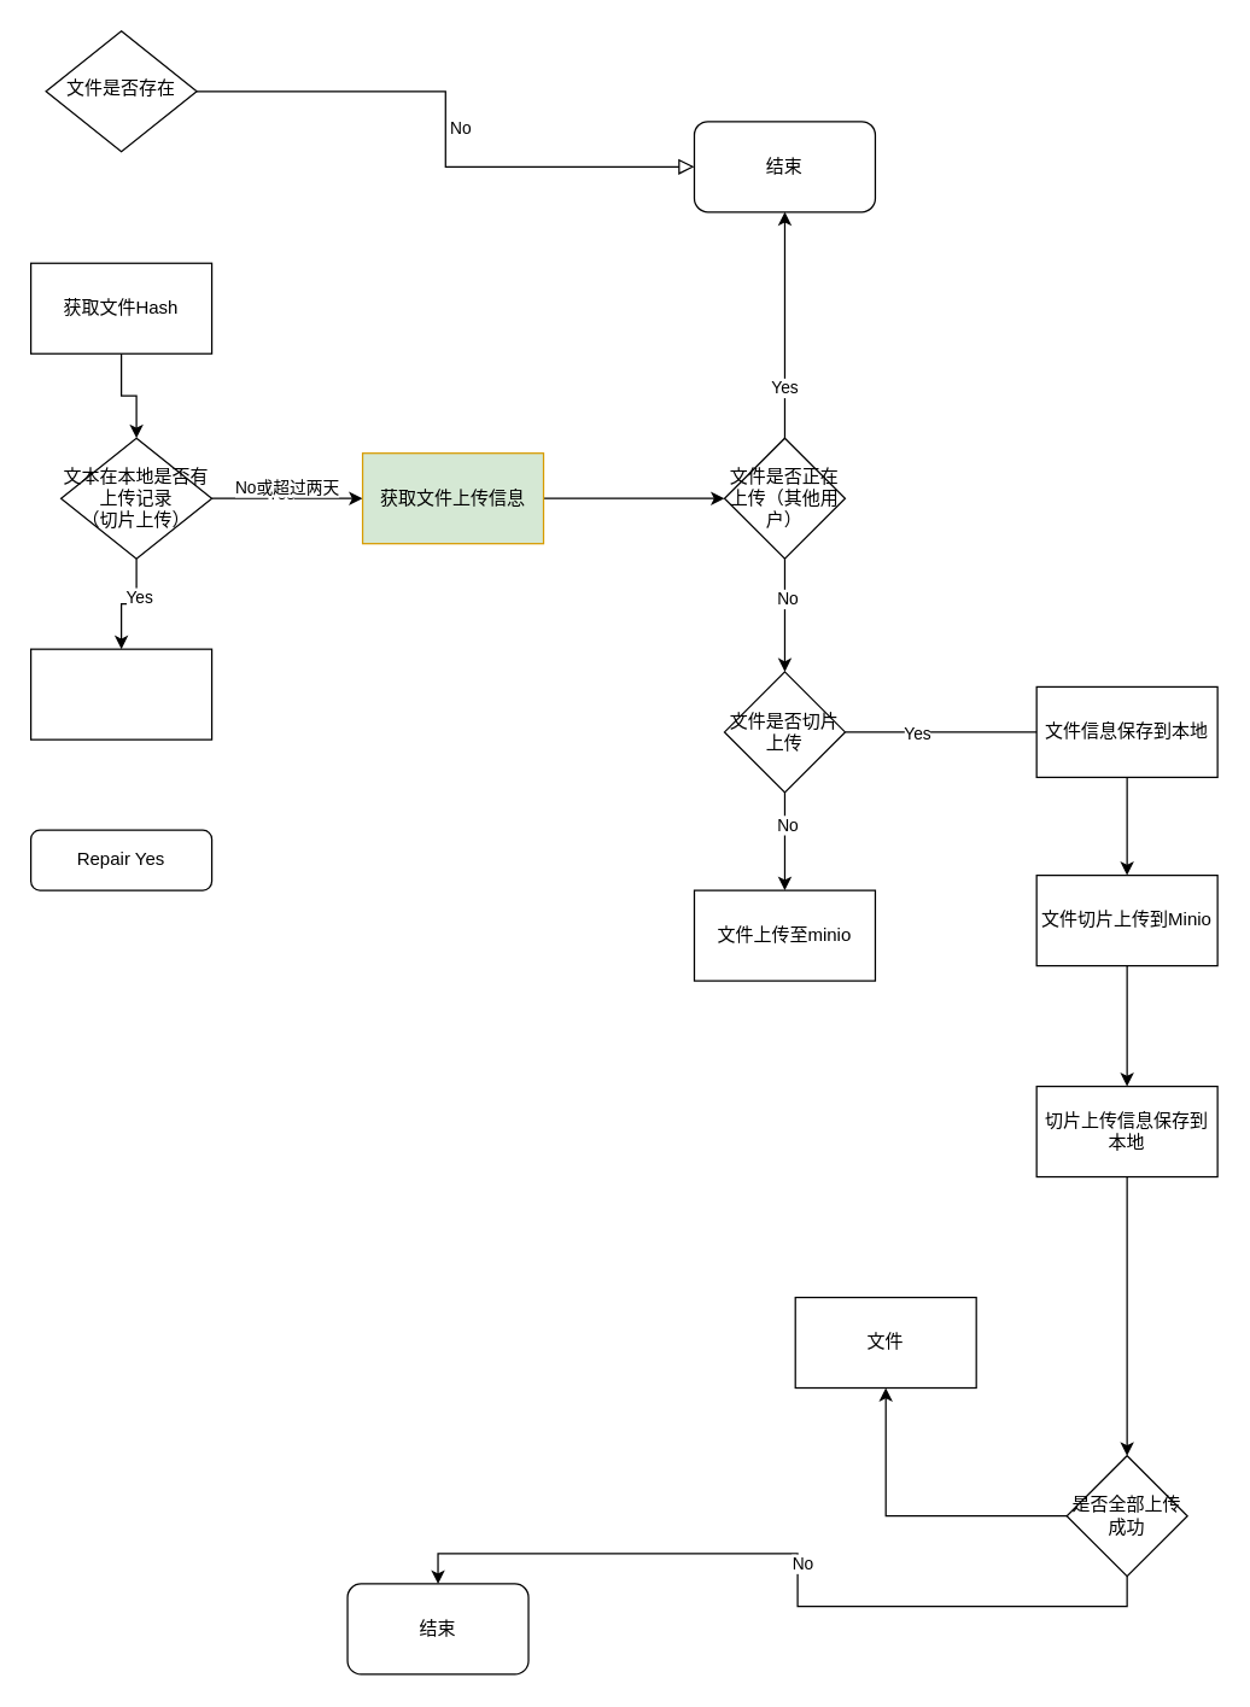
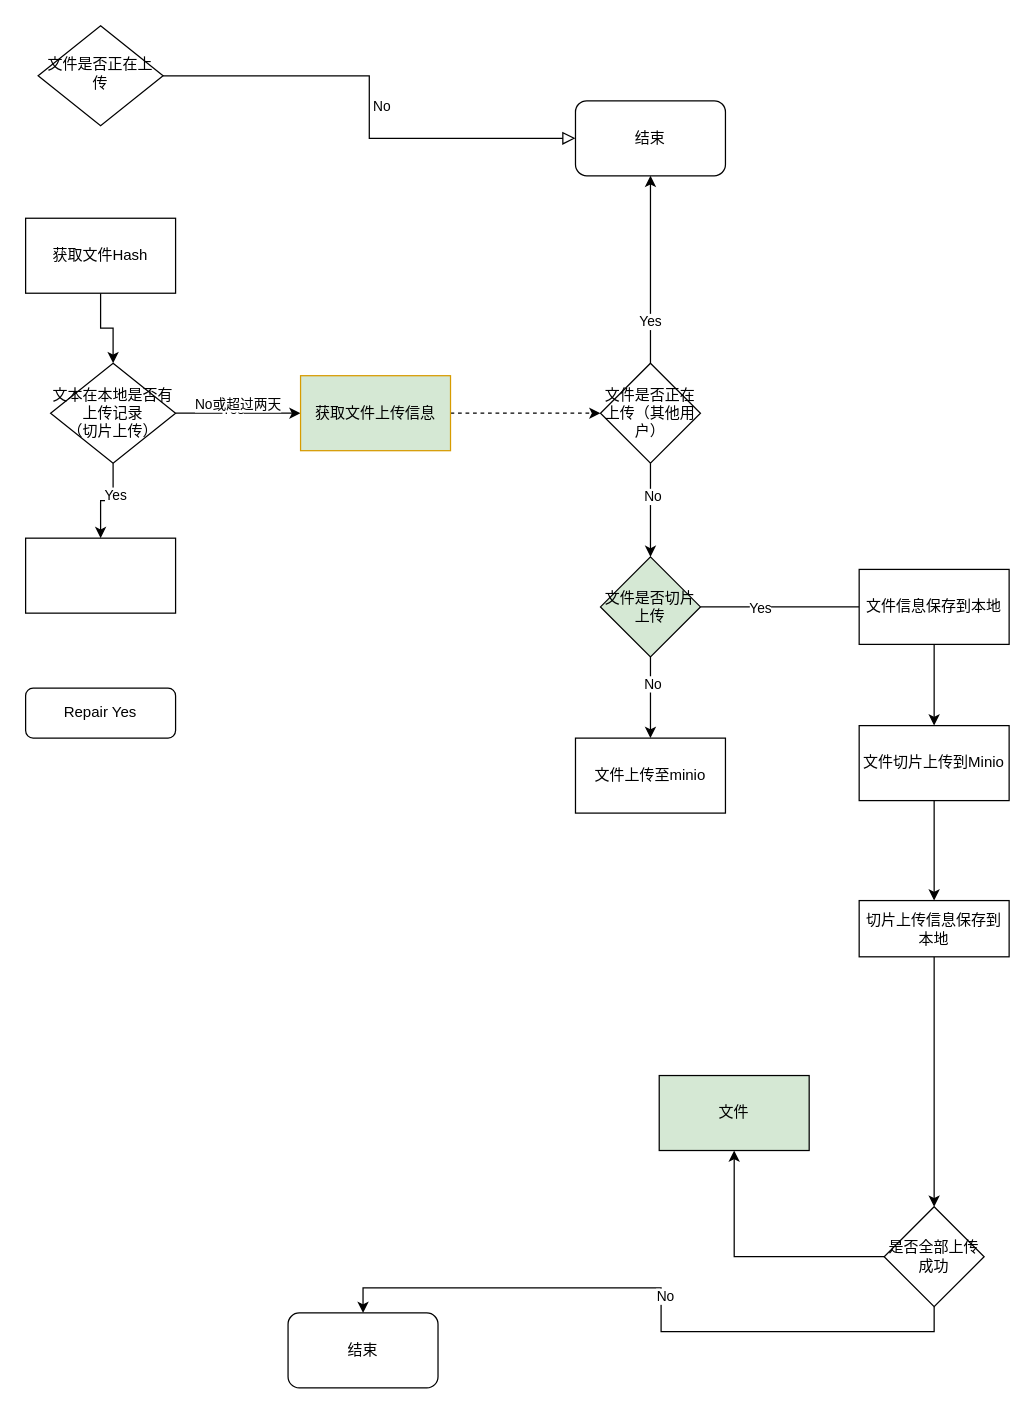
  <mxCell id="0" />
  <mxCell id="1" parent="0" />
  <mxCell id="2" value="No" style="edgeStyle=orthogonalEdgeStyle;rounded=0;html=1;jettySize=auto;orthogonalLoop=1;fontSize=11;endArrow=block;endFill=0;endSize=8;strokeWidth=1;shadow=0;labelBackgroundColor=none;entryX=0;entryY=0.5;entryDx=0;entryDy=0;" parent="1" source="3" target="5" edge="1"><mxGeometry y="10" relative="1" as="geometry"><mxPoint as="offset" /><mxPoint x="180" y="60" as="targetPoint" /></mxGeometry></mxCell>
- <mxCell id="3" value="文件是否存在" style="rhombus;whiteSpace=wrap;html=1;shadow=0;fontFamily=Helvetica;fontSize=12;align=center;strokeWidth=1;spacing=6;spacingTop=-4;" parent="1" vertex="1"><mxGeometry x="30" y="20" width="100" height="80" as="geometry" /></mxCell>
+ <mxCell id="3" value="文件是否正在上传" style="rhombus;whiteSpace=wrap;html=1;shadow=0;fontFamily=Helvetica;fontSize=12;align=center;strokeWidth=1;spacing=6;spacingTop=-4;" parent="1" vertex="1"><mxGeometry x="30" y="20" width="100" height="80" as="geometry" /></mxCell>
  <mxCell id="4" value="Repair Yes" style="rounded=1;whiteSpace=wrap;html=1;fontSize=12;glass=0;strokeWidth=1;shadow=0;" parent="1" vertex="1"><mxGeometry x="20" y="550" width="120" height="40" as="geometry" /></mxCell>
  <mxCell id="5" value="结束" style="rounded=1;whiteSpace=wrap;html=1;" vertex="1" parent="1"><mxGeometry x="460" y="80" width="120" height="60" as="geometry" /></mxCell>
  <mxCell id="6" value="" style="edgeStyle=orthogonalEdgeStyle;rounded=0;orthogonalLoop=1;jettySize=auto;html=1;" edge="1" parent="1" source="7" target="13"><mxGeometry relative="1" as="geometry" /></mxCell>
  <mxCell id="7" value="获取文件Hash" style="rounded=0;whiteSpace=wrap;html=1;" vertex="1" parent="1"><mxGeometry x="20" y="174" width="120" height="60" as="geometry" /></mxCell>
  <mxCell id="8" value="" style="edgeStyle=orthogonalEdgeStyle;rounded=0;orthogonalLoop=1;jettySize=auto;html=1;" edge="1" parent="1" source="13" target="15"><mxGeometry relative="1" as="geometry" /></mxCell>
  <mxCell id="9" value="Yes" style="edgeLabel;html=1;align=center;verticalAlign=middle;resizable=0;points=[];" vertex="1" connectable="0" parent="8"><mxGeometry x="-0.106" y="4" relative="1" as="geometry"><mxPoint as="offset" /></mxGeometry></mxCell>
  <mxCell id="10" value="No或超过两天" style="edgeLabel;html=1;align=center;verticalAlign=middle;resizable=0;points=[];" vertex="1" connectable="0" parent="8"><mxGeometry x="-0.017" y="8" relative="1" as="geometry"><mxPoint as="offset" /></mxGeometry></mxCell>
  <mxCell id="11" style="edgeStyle=orthogonalEdgeStyle;rounded=0;orthogonalLoop=1;jettySize=auto;html=1;exitX=0.5;exitY=1;exitDx=0;exitDy=0;entryX=0.5;entryY=0;entryDx=0;entryDy=0;" edge="1" parent="1" source="13" target="16"><mxGeometry relative="1" as="geometry" /></mxCell>
  <mxCell id="12" value="Yes" style="edgeLabel;html=1;align=center;verticalAlign=middle;resizable=0;points=[];" vertex="1" connectable="0" parent="11"><mxGeometry x="-0.3" y="1" relative="1" as="geometry"><mxPoint as="offset" /></mxGeometry></mxCell>
  <mxCell id="13" value="文本在本地是否有上传记录&lt;br&gt;（切片上传）" style="rhombus;whiteSpace=wrap;html=1;" vertex="1" parent="1"><mxGeometry x="40" y="290" width="100" height="80" as="geometry" /></mxCell>
- <mxCell id="14" value="" style="edgeStyle=orthogonalEdgeStyle;rounded=0;orthogonalLoop=1;jettySize=auto;html=1;" edge="1" parent="1" source="15" target="29"><mxGeometry relative="1" as="geometry" /></mxCell>
+ <mxCell id="14" value="" style="edgeStyle=orthogonalEdgeStyle;rounded=0;orthogonalLoop=1;jettySize=auto;html=1;dashed=1;" edge="1" parent="1" source="15" target="29"><mxGeometry relative="1" as="geometry" /></mxCell>
  <mxCell id="15" value="获取文件上传信息" style="whiteSpace=wrap;html=1;fillColor=#d5e8d4;strokeColor=#d79b00;" vertex="1" parent="1"><mxGeometry x="240" y="300" width="120" height="60" as="geometry" /></mxCell>
  <mxCell id="16" value="" style="whiteSpace=wrap;html=1;" vertex="1" parent="1"><mxGeometry x="20" y="430" width="120" height="60" as="geometry" /></mxCell>
  <mxCell id="17" value="" style="edgeStyle=orthogonalEdgeStyle;rounded=0;orthogonalLoop=1;jettySize=auto;html=1;endArrow=none;" edge="1" parent="1" source="21" target="23"><mxGeometry relative="1" as="geometry" /></mxCell>
  <mxCell id="18" value="Yes" style="edgeLabel;html=1;align=center;verticalAlign=middle;resizable=0;points=[];" vertex="1" connectable="0" parent="17"><mxGeometry x="-0.267" relative="1" as="geometry"><mxPoint as="offset" /></mxGeometry></mxCell>
  <mxCell id="19" value="" style="edgeStyle=orthogonalEdgeStyle;rounded=0;orthogonalLoop=1;jettySize=auto;html=1;" edge="1" parent="1" source="21" target="24"><mxGeometry relative="1" as="geometry" /></mxCell>
  <mxCell id="20" value="No" style="edgeLabel;html=1;align=center;verticalAlign=middle;resizable=0;points=[];" vertex="1" connectable="0" parent="19"><mxGeometry x="-0.367" y="1" relative="1" as="geometry"><mxPoint as="offset" /></mxGeometry></mxCell>
- <mxCell id="21" value="文件是否切片上传" style="rhombus;whiteSpace=wrap;html=1;" vertex="1" parent="1"><mxGeometry x="480" y="445" width="80" height="80" as="geometry" /></mxCell>
+ <mxCell id="21" value="文件是否切片上传" style="rhombus;whiteSpace=wrap;html=1;fillColor=#d5e8d4;" vertex="1" parent="1"><mxGeometry x="480" y="445" width="80" height="80" as="geometry" /></mxCell>
  <mxCell id="22" value="" style="edgeStyle=orthogonalEdgeStyle;rounded=0;orthogonalLoop=1;jettySize=auto;html=1;" edge="1" parent="1" source="23" target="31"><mxGeometry relative="1" as="geometry" /></mxCell>
  <mxCell id="23" value="文件信息保存到本地" style="whiteSpace=wrap;html=1;" vertex="1" parent="1"><mxGeometry x="687" y="455" width="120" height="60" as="geometry" /></mxCell>
  <mxCell id="24" value="文件上传至minio" style="whiteSpace=wrap;html=1;" vertex="1" parent="1"><mxGeometry x="460" y="590" width="120" height="60" as="geometry" /></mxCell>
  <mxCell id="25" style="edgeStyle=orthogonalEdgeStyle;rounded=0;orthogonalLoop=1;jettySize=auto;html=1;exitX=0.5;exitY=0;exitDx=0;exitDy=0;entryX=0.5;entryY=1;entryDx=0;entryDy=0;" edge="1" parent="1" source="29" target="5"><mxGeometry relative="1" as="geometry" /></mxCell>
  <mxCell id="26" value="Yes" style="edgeLabel;html=1;align=center;verticalAlign=middle;resizable=0;points=[];" vertex="1" connectable="0" parent="25"><mxGeometry x="-0.547" y="1" relative="1" as="geometry"><mxPoint as="offset" /></mxGeometry></mxCell>
  <mxCell id="27" style="edgeStyle=orthogonalEdgeStyle;rounded=0;orthogonalLoop=1;jettySize=auto;html=1;exitX=0.5;exitY=1;exitDx=0;exitDy=0;entryX=0.5;entryY=0;entryDx=0;entryDy=0;" edge="1" parent="1" source="29" target="21"><mxGeometry relative="1" as="geometry" /></mxCell>
  <mxCell id="28" value="No" style="edgeLabel;html=1;align=center;verticalAlign=middle;resizable=0;points=[];" vertex="1" connectable="0" parent="27"><mxGeometry x="-0.307" y="1" relative="1" as="geometry"><mxPoint as="offset" /></mxGeometry></mxCell>
  <mxCell id="29" value="文件是否正在上传（其他用户）" style="rhombus;whiteSpace=wrap;html=1;" vertex="1" parent="1"><mxGeometry x="480" y="290" width="80" height="80" as="geometry" /></mxCell>
  <mxCell id="30" value="" style="edgeStyle=orthogonalEdgeStyle;rounded=0;orthogonalLoop=1;jettySize=auto;html=1;" edge="1" parent="1" source="31" target="33"><mxGeometry relative="1" as="geometry" /></mxCell>
  <mxCell id="31" value="文件切片上传到Minio" style="whiteSpace=wrap;html=1;" vertex="1" parent="1"><mxGeometry x="687" y="580" width="120" height="60" as="geometry" /></mxCell>
  <mxCell id="32" value="" style="edgeStyle=orthogonalEdgeStyle;rounded=0;orthogonalLoop=1;jettySize=auto;html=1;" edge="1" parent="1" source="33" target="37"><mxGeometry relative="1" as="geometry" /></mxCell>
- <mxCell id="33" value="切片上传信息保存到本地" style="whiteSpace=wrap;html=1;" vertex="1" parent="1"><mxGeometry x="687" y="720" width="120" height="60" as="geometry" /></mxCell>
+ <mxCell id="33" value="切片上传信息保存到本地" style="whiteSpace=wrap;html=1;" vertex="1" parent="1"><mxGeometry x="687" y="720" width="120" height="45" as="geometry" /></mxCell>
  <mxCell id="34" style="edgeStyle=orthogonalEdgeStyle;rounded=0;orthogonalLoop=1;jettySize=auto;html=1;exitX=0.5;exitY=1;exitDx=0;exitDy=0;" edge="1" parent="1" source="37" target="38"><mxGeometry relative="1" as="geometry" /></mxCell>
  <mxCell id="35" value="No" style="edgeLabel;html=1;align=center;verticalAlign=middle;resizable=0;points=[];" vertex="1" connectable="0" parent="34"><mxGeometry x="0.005" y="-3" relative="1" as="geometry"><mxPoint as="offset" /></mxGeometry></mxCell>
  <mxCell id="36" value="" style="edgeStyle=orthogonalEdgeStyle;rounded=0;orthogonalLoop=1;jettySize=auto;html=1;" edge="1" parent="1" source="37" target="39"><mxGeometry relative="1" as="geometry" /></mxCell>
  <mxCell id="37" value="是否全部上传成功" style="rhombus;whiteSpace=wrap;html=1;" vertex="1" parent="1"><mxGeometry x="707" y="965" width="80" height="80" as="geometry" /></mxCell>
  <mxCell id="38" value="结束" style="rounded=1;whiteSpace=wrap;html=1;" vertex="1" parent="1"><mxGeometry x="230" y="1050" width="120" height="60" as="geometry" /></mxCell>
- <mxCell id="39" value="文件" style="whiteSpace=wrap;html=1;" vertex="1" parent="1"><mxGeometry x="527" y="860" width="120" height="60" as="geometry" /></mxCell>
+ <mxCell id="39" value="文件" style="whiteSpace=wrap;html=1;fillColor=#d5e8d4;" vertex="1" parent="1"><mxGeometry x="527" y="860" width="120" height="60" as="geometry" /></mxCell>
